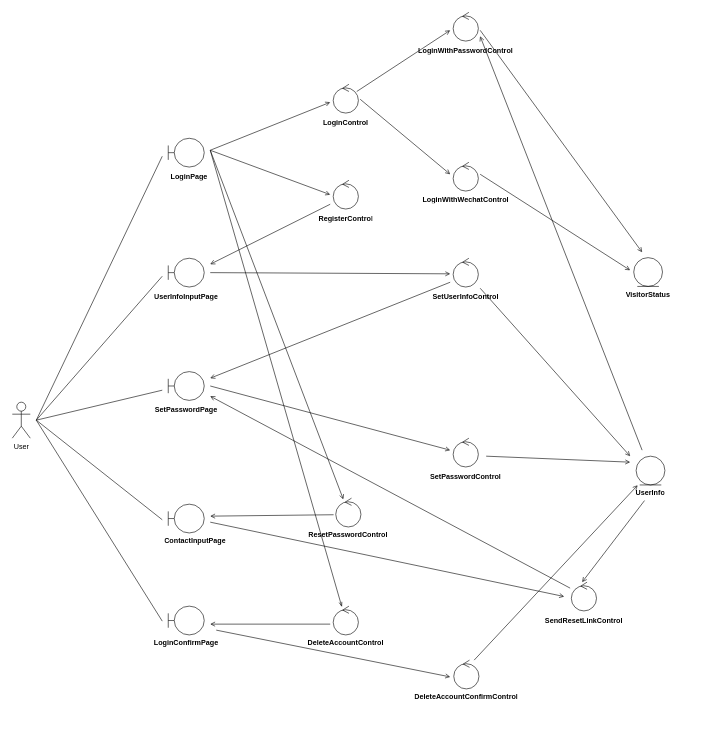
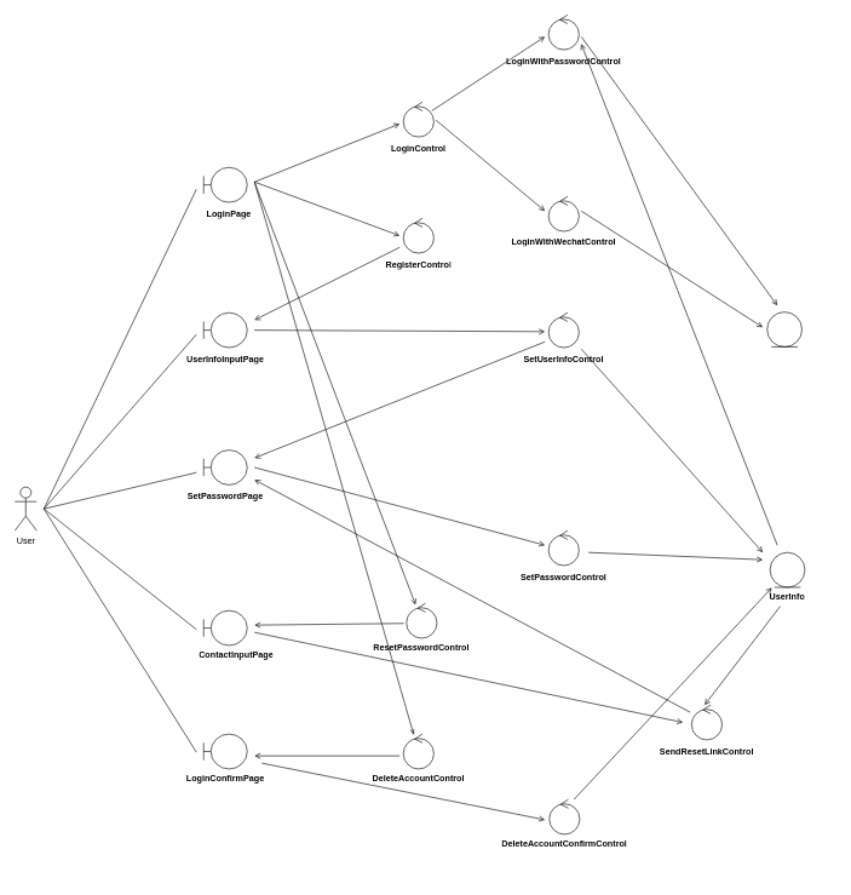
  <mxCell id="0" />
  <mxCell id="1" parent="0" />
  <mxCell id="2" style="rounded=0;orthogonalLoop=1;jettySize=auto;html=1;endArrow=none;endFill=0;" parent="1" edge="1"><mxGeometry relative="1" as="geometry"><mxPoint x="270" y="260" as="targetPoint" /><mxPoint x="60" y="700" as="sourcePoint" /></mxGeometry></mxCell>
  <mxCell id="3" style="rounded=0;orthogonalLoop=1;jettySize=auto;html=1;endArrow=none;endFill=0;" parent="1" edge="1"><mxGeometry relative="1" as="geometry"><mxPoint x="270" y="460" as="targetPoint" /><mxPoint x="60" y="700" as="sourcePoint" /></mxGeometry></mxCell>
  <mxCell id="4" value="User" style="shape=umlActor;verticalLabelPosition=bottom;verticalAlign=top;html=1;outlineConnect=0;" parent="1" vertex="1"><mxGeometry x="20" y="670" width="30" height="60" as="geometry" /></mxCell>
  <mxCell id="5" value="" style="group" parent="1" vertex="1" connectable="0"><mxGeometry x="280" y="230" width="100" height="110" as="geometry" /></mxCell>
  <mxCell id="6" style="rounded=0;orthogonalLoop=1;jettySize=auto;html=1;endArrow=open;endFill=0;" parent="5" edge="1"><mxGeometry relative="1" as="geometry"><mxPoint x="270" y="-60" as="targetPoint" /><mxPoint x="70" y="20" as="sourcePoint" /></mxGeometry></mxCell>
  <mxCell id="7" value="" style="shape=umlBoundary;whiteSpace=wrap;html=1;aspect=fixed;" parent="5" vertex="1"><mxGeometry width="60" height="48" as="geometry" /></mxCell>
  <mxCell id="8" value="&lt;b&gt;LoginPage&lt;/b&gt;" style="text;strokeColor=none;fillColor=none;align=center;verticalAlign=top;spacingLeft=4;spacingRight=4;overflow=hidden;rotatable=0;points=[[0,0.5],[1,0.5]];portConstraint=eastwest;whiteSpace=wrap;html=1;" parent="5" vertex="1"><mxGeometry x="-10" y="50" width="90" height="26" as="geometry" /></mxCell>
  <mxCell id="9" value="" style="group" parent="1" vertex="1" connectable="0"><mxGeometry x="540" y="140" width="100" height="110" as="geometry" /></mxCell>
  <mxCell id="10" value="" style="ellipse;shape=umlControl;whiteSpace=wrap;html=1;aspect=fixed;" parent="9" vertex="1"><mxGeometry x="15" width="42" height="48" as="geometry" /></mxCell>
  <mxCell id="11" value="&lt;b&gt;LoginControl&lt;/b&gt;" style="text;strokeColor=none;fillColor=none;align=center;verticalAlign=top;spacingLeft=4;spacingRight=4;overflow=hidden;rotatable=0;points=[[0,0.5],[1,0.5]];portConstraint=eastwest;whiteSpace=wrap;html=1;" parent="9" vertex="1"><mxGeometry x="-14" y="50" width="100" height="26" as="geometry" /></mxCell>
  <mxCell id="12" value="" style="group" parent="1" vertex="1" connectable="0"><mxGeometry x="740" y="270" width="140" height="110" as="geometry" /></mxCell>
  <mxCell id="13" style="rounded=0;orthogonalLoop=1;jettySize=auto;html=1;endArrow=open;endFill=0;" parent="12" edge="1"><mxGeometry relative="1" as="geometry"><mxPoint x="310" y="180" as="targetPoint" /><mxPoint x="60" y="20" as="sourcePoint" /></mxGeometry></mxCell>
  <mxCell id="14" value="" style="ellipse;shape=umlControl;whiteSpace=wrap;html=1;aspect=fixed;" parent="12" vertex="1"><mxGeometry x="15" width="42" height="48" as="geometry" /></mxCell>
  <mxCell id="15" value="&lt;b&gt;LoginWithWechatControl&lt;/b&gt;" style="text;strokeColor=none;fillColor=none;align=center;verticalAlign=top;spacingLeft=4;spacingRight=4;overflow=hidden;rotatable=0;points=[[0,0.5],[1,0.5]];portConstraint=eastwest;whiteSpace=wrap;html=1;" parent="12" vertex="1"><mxGeometry x="-51" y="48" width="174" height="26" as="geometry" /></mxCell>
  <mxCell id="16" value="" style="group" parent="1" vertex="1" connectable="0"><mxGeometry x="740" y="20" width="180" height="110" as="geometry" /></mxCell>
  <mxCell id="17" style="rounded=0;orthogonalLoop=1;jettySize=auto;html=1;endArrow=open;endFill=0;" parent="16" edge="1"><mxGeometry relative="1" as="geometry"><mxPoint x="330" y="400" as="targetPoint" /><mxPoint x="60" y="30" as="sourcePoint" /></mxGeometry></mxCell>
  <mxCell id="18" value="" style="ellipse;shape=umlControl;whiteSpace=wrap;html=1;aspect=fixed;" parent="16" vertex="1"><mxGeometry x="15" width="42" height="48" as="geometry" /></mxCell>
  <mxCell id="19" value="&lt;b&gt;LoginWithPasswordControl&lt;/b&gt;" style="text;strokeColor=none;fillColor=none;align=center;verticalAlign=top;spacingLeft=4;spacingRight=4;overflow=hidden;rotatable=0;points=[[0,0.5],[1,0.5]];portConstraint=eastwest;whiteSpace=wrap;html=1;" parent="16" vertex="1"><mxGeometry x="-69.75" y="50" width="211.5" height="26" as="geometry" /></mxCell>
  <mxCell id="20" value="" style="group" parent="1" vertex="1" connectable="0"><mxGeometry x="1030" y="400" width="100" height="106" as="geometry" /></mxCell>
  <mxCell id="21" value="" style="ellipse;shape=umlEntity;whiteSpace=wrap;html=1;aspect=fixed;" parent="20" vertex="1"><mxGeometry x="26" y="29" width="48" height="48" as="geometry" /></mxCell>
- <mxCell id="22" value="&lt;b&gt;VisitorStatus&lt;/b&gt;" style="text;strokeColor=none;fillColor=none;align=center;verticalAlign=top;spacingLeft=4;spacingRight=4;overflow=hidden;rotatable=0;points=[[0,0.5],[1,0.5]];portConstraint=eastwest;whiteSpace=wrap;html=1;" parent="20" vertex="1"><mxGeometry y="77" width="100" height="26" as="geometry" /></mxCell>
  <mxCell id="23" value="" style="group" parent="1" vertex="1" connectable="0"><mxGeometry x="1050" y="760" width="100" height="106" as="geometry" /></mxCell>
  <mxCell id="24" value="" style="ellipse;shape=umlEntity;whiteSpace=wrap;html=1;aspect=fixed;" parent="23" vertex="1"><mxGeometry x="10" width="48" height="48" as="geometry" /></mxCell>
  <mxCell id="25" value="&lt;b&gt;UserInfo&lt;/b&gt;" style="text;strokeColor=none;fillColor=none;align=center;verticalAlign=top;spacingLeft=4;spacingRight=4;overflow=hidden;rotatable=0;points=[[0,0.5],[1,0.5]];portConstraint=eastwest;whiteSpace=wrap;html=1;" parent="23" vertex="1"><mxGeometry x="-16" y="48" width="100" height="26" as="geometry" /></mxCell>
  <mxCell id="26" value="" style="group" parent="1" vertex="1" connectable="0"><mxGeometry x="540" y="300" width="100" height="110" as="geometry" /></mxCell>
  <mxCell id="27" value="" style="ellipse;shape=umlControl;whiteSpace=wrap;html=1;aspect=fixed;" parent="26" vertex="1"><mxGeometry x="15" width="42" height="48" as="geometry" /></mxCell>
  <mxCell id="28" value="&lt;b&gt;RegisterControl&lt;/b&gt;" style="text;strokeColor=none;fillColor=none;align=center;verticalAlign=top;spacingLeft=4;spacingRight=4;overflow=hidden;rotatable=0;points=[[0,0.5],[1,0.5]];portConstraint=eastwest;whiteSpace=wrap;html=1;" parent="26" vertex="1"><mxGeometry x="-14" y="50" width="100" height="26" as="geometry" /></mxCell>
  <mxCell id="29" value="" style="group" parent="1" vertex="1" connectable="0"><mxGeometry x="280" y="430" width="140" height="110" as="geometry" /></mxCell>
  <mxCell id="30" value="" style="shape=umlBoundary;whiteSpace=wrap;html=1;aspect=fixed;" parent="29" vertex="1"><mxGeometry width="60" height="48" as="geometry" /></mxCell>
  <mxCell id="31" value="&lt;b&gt;UserInfoInputPage&lt;/b&gt;" style="text;strokeColor=none;fillColor=none;align=center;verticalAlign=top;spacingLeft=4;spacingRight=4;overflow=hidden;rotatable=0;points=[[0,0.5],[1,0.5]];portConstraint=eastwest;whiteSpace=wrap;html=1;" parent="29" vertex="1"><mxGeometry x="-35" y="50" width="130" height="26" as="geometry" /></mxCell>
  <mxCell id="32" style="rounded=0;orthogonalLoop=1;jettySize=auto;html=1;endArrow=open;endFill=0;" parent="1" edge="1"><mxGeometry relative="1" as="geometry"><mxPoint x="550" y="340" as="sourcePoint" /><mxPoint x="350" y="440" as="targetPoint" /></mxGeometry></mxCell>
  <mxCell id="33" value="" style="group" parent="1" vertex="1" connectable="0"><mxGeometry x="740" y="430" width="140" height="110" as="geometry" /></mxCell>
  <mxCell id="34" value="" style="ellipse;shape=umlControl;whiteSpace=wrap;html=1;aspect=fixed;" parent="33" vertex="1"><mxGeometry x="15" width="42" height="48" as="geometry" /></mxCell>
  <mxCell id="35" value="&lt;b&gt;SetUserInfoControl&lt;/b&gt;" style="text;strokeColor=none;fillColor=none;align=center;verticalAlign=top;spacingLeft=4;spacingRight=4;overflow=hidden;rotatable=0;points=[[0,0.5],[1,0.5]];portConstraint=eastwest;whiteSpace=wrap;html=1;" parent="33" vertex="1"><mxGeometry x="-41" y="50" width="154" height="26" as="geometry" /></mxCell>
  <mxCell id="36" style="rounded=0;orthogonalLoop=1;jettySize=auto;html=1;endArrow=open;endFill=0;" parent="1" edge="1"><mxGeometry relative="1" as="geometry"><mxPoint x="1070" y="750" as="sourcePoint" /><mxPoint x="800" y="60" as="targetPoint" /></mxGeometry></mxCell>
  <mxCell id="37" value="" style="group" parent="1" vertex="1" connectable="0"><mxGeometry x="280" y="619" width="140" height="110" as="geometry" /></mxCell>
  <mxCell id="38" value="" style="shape=umlBoundary;whiteSpace=wrap;html=1;aspect=fixed;" parent="37" vertex="1"><mxGeometry width="60" height="48" as="geometry" /></mxCell>
  <mxCell id="39" value="&lt;b&gt;SetPasswordPage&lt;/b&gt;" style="text;strokeColor=none;fillColor=none;align=center;verticalAlign=top;spacingLeft=4;spacingRight=4;overflow=hidden;rotatable=0;points=[[0,0.5],[1,0.5]];portConstraint=eastwest;whiteSpace=wrap;html=1;" parent="37" vertex="1"><mxGeometry x="-35" y="50" width="130" height="26" as="geometry" /></mxCell>
  <mxCell id="40" value="" style="group" parent="1" vertex="1" connectable="0"><mxGeometry x="740" y="730" width="140" height="110" as="geometry" /></mxCell>
  <mxCell id="41" value="" style="ellipse;shape=umlControl;whiteSpace=wrap;html=1;aspect=fixed;" parent="40" vertex="1"><mxGeometry x="15" width="42" height="48" as="geometry" /></mxCell>
  <mxCell id="42" value="&lt;b&gt;SetPasswordControl&lt;/b&gt;" style="text;strokeColor=none;fillColor=none;align=center;verticalAlign=top;spacingLeft=4;spacingRight=4;overflow=hidden;rotatable=0;points=[[0,0.5],[1,0.5]];portConstraint=eastwest;whiteSpace=wrap;html=1;" parent="40" vertex="1"><mxGeometry x="-41" y="50" width="154" height="26" as="geometry" /></mxCell>
  <mxCell id="43" style="rounded=0;orthogonalLoop=1;jettySize=auto;html=1;endArrow=open;endFill=0;" parent="1" edge="1"><mxGeometry relative="1" as="geometry"><mxPoint x="810" y="760" as="sourcePoint" /><mxPoint x="1050" y="770" as="targetPoint" /></mxGeometry></mxCell>
  <mxCell id="44" style="rounded=0;orthogonalLoop=1;jettySize=auto;html=1;endArrow=open;endFill=0;" parent="1" source="10" edge="1"><mxGeometry relative="1" as="geometry"><mxPoint x="750" y="50" as="targetPoint" /></mxGeometry></mxCell>
  <mxCell id="45" style="rounded=0;orthogonalLoop=1;jettySize=auto;html=1;endArrow=open;endFill=0;" parent="1" edge="1"><mxGeometry relative="1" as="geometry"><mxPoint x="600" y="165" as="sourcePoint" /><mxPoint x="750" y="290" as="targetPoint" /></mxGeometry></mxCell>
  <mxCell id="46" style="rounded=0;orthogonalLoop=1;jettySize=auto;html=1;endArrow=open;endFill=0;" parent="1" edge="1"><mxGeometry relative="1" as="geometry"><mxPoint x="350" y="250" as="sourcePoint" /><mxPoint x="550" y="324" as="targetPoint" /></mxGeometry></mxCell>
  <mxCell id="47" style="rounded=0;orthogonalLoop=1;jettySize=auto;html=1;endArrow=open;endFill=0;" parent="1" edge="1"><mxGeometry relative="1" as="geometry"><mxPoint x="350" y="870" as="sourcePoint" /><mxPoint x="940" y="994" as="targetPoint" /></mxGeometry></mxCell>
  <mxCell id="48" value="" style="group" parent="1" vertex="1" connectable="0"><mxGeometry x="484.25" y="830" width="186" height="110" as="geometry" /></mxCell>
  <mxCell id="49" value="" style="group" parent="48" vertex="1" connectable="0"><mxGeometry x="3" width="186" height="74" as="geometry" /></mxCell>
  <mxCell id="50" value="&lt;b&gt;ResetPasswordControl&lt;/b&gt;" style="text;strokeColor=none;fillColor=none;align=center;verticalAlign=top;spacingLeft=4;spacingRight=4;overflow=hidden;rotatable=0;points=[[0,0.5],[1,0.5]];portConstraint=eastwest;whiteSpace=wrap;html=1;" parent="49" vertex="1"><mxGeometry y="48" width="186" height="26" as="geometry" /></mxCell>
  <mxCell id="51" value="" style="ellipse;shape=umlControl;whiteSpace=wrap;html=1;aspect=fixed;" parent="49" vertex="1"><mxGeometry x="72" width="42" height="48" as="geometry" /></mxCell>
  <mxCell id="52" style="rounded=0;orthogonalLoop=1;jettySize=auto;html=1;exitX=-0.085;exitY=0.576;exitDx=0;exitDy=0;exitPerimeter=0;endArrow=open;endFill=0;" parent="1" source="51" edge="1"><mxGeometry relative="1" as="geometry"><mxPoint x="350" y="860" as="targetPoint" /></mxGeometry></mxCell>
  <mxCell id="53" value="" style="group" parent="1" vertex="1" connectable="0"><mxGeometry x="880" y="970" width="186" height="130" as="geometry" /></mxCell>
  <mxCell id="54" value="" style="group" parent="53" vertex="1" connectable="0"><mxGeometry x="57" width="100" height="110" as="geometry" /></mxCell>
  <mxCell id="55" value="" style="ellipse;shape=umlControl;whiteSpace=wrap;html=1;aspect=fixed;" parent="54" vertex="1"><mxGeometry x="15" width="42" height="48" as="geometry" /></mxCell>
  <mxCell id="56" value="&lt;b&gt;SendResetLinkControl&lt;/b&gt;" style="text;strokeColor=none;fillColor=none;align=center;verticalAlign=top;spacingLeft=4;spacingRight=4;overflow=hidden;rotatable=0;points=[[0,0.5],[1,0.5]];portConstraint=eastwest;whiteSpace=wrap;html=1;" parent="53" vertex="1"><mxGeometry y="50" width="186" height="26" as="geometry" /></mxCell>
  <mxCell id="57" style="rounded=0;orthogonalLoop=1;jettySize=auto;html=1;endArrow=open;endFill=0;" parent="1" source="25" edge="1"><mxGeometry relative="1" as="geometry"><mxPoint x="970" y="970" as="targetPoint" /></mxGeometry></mxCell>
  <mxCell id="58" value="" style="group" parent="1" vertex="1" connectable="0"><mxGeometry x="220" y="840" width="190" height="74" as="geometry" /></mxCell>
  <mxCell id="59" value="" style="shape=umlBoundary;whiteSpace=wrap;html=1;aspect=fixed;" parent="58" vertex="1"><mxGeometry x="60" width="60" height="48" as="geometry" /></mxCell>
  <mxCell id="60" value="&lt;b&gt;ContactInputPage&lt;/b&gt;" style="text;strokeColor=none;fillColor=none;align=center;verticalAlign=top;spacingLeft=4;spacingRight=4;overflow=hidden;rotatable=0;points=[[0,0.5],[1,0.5]];portConstraint=eastwest;whiteSpace=wrap;html=1;" parent="58" vertex="1"><mxGeometry x="10" y="48" width="190" height="26" as="geometry" /></mxCell>
  <mxCell id="61" style="rounded=0;orthogonalLoop=1;jettySize=auto;html=1;endArrow=open;endFill=0;" parent="1" edge="1"><mxGeometry relative="1" as="geometry"><mxPoint x="950" y="980" as="sourcePoint" /><mxPoint x="350" y="660" as="targetPoint" /></mxGeometry></mxCell>
  <mxCell id="62" value="" style="group" parent="1" vertex="1" connectable="0"><mxGeometry x="280" y="1010" width="170" height="110" as="geometry" /></mxCell>
  <mxCell id="63" value="" style="shape=umlBoundary;whiteSpace=wrap;html=1;aspect=fixed;" parent="62" vertex="1"><mxGeometry width="60" height="48" as="geometry" /></mxCell>
  <mxCell id="64" value="&lt;b&gt;LoginConfirmPage&lt;/b&gt;" style="text;strokeColor=none;fillColor=none;align=center;verticalAlign=top;spacingLeft=4;spacingRight=4;overflow=hidden;rotatable=0;points=[[0,0.5],[1,0.5]];portConstraint=eastwest;whiteSpace=wrap;html=1;" parent="62" vertex="1"><mxGeometry x="-60" y="48" width="180" height="26" as="geometry" /></mxCell>
  <mxCell id="65" style="rounded=0;orthogonalLoop=1;jettySize=auto;html=1;endArrow=open;endFill=0;" parent="1" edge="1"><mxGeometry relative="1" as="geometry"><mxPoint x="550" y="1040" as="sourcePoint" /><mxPoint x="350" y="1040" as="targetPoint" /></mxGeometry></mxCell>
  <mxCell id="66" value="" style="group" parent="1" vertex="1" connectable="0"><mxGeometry x="684" y="1100" width="280" height="110" as="geometry" /></mxCell>
  <mxCell id="67" value="" style="group" parent="66" vertex="1" connectable="0"><mxGeometry x="57" width="176" height="110" as="geometry" /></mxCell>
  <mxCell id="68" value="" style="ellipse;shape=umlControl;whiteSpace=wrap;html=1;aspect=fixed;" parent="67" vertex="1"><mxGeometry x="15" width="42" height="48" as="geometry" /></mxCell>
  <mxCell id="69" value="&lt;b&gt;DeleteAccountConfirmControl&lt;/b&gt;" style="text;strokeColor=none;fillColor=none;align=center;verticalAlign=top;spacingLeft=4;spacingRight=4;overflow=hidden;rotatable=0;points=[[0,0.5],[1,0.5]];portConstraint=eastwest;whiteSpace=wrap;html=1;" parent="67" vertex="1"><mxGeometry x="-104" y="48" width="280" height="26" as="geometry" /></mxCell>
  <mxCell id="70" style="rounded=0;orthogonalLoop=1;jettySize=auto;html=1;entryX=0.285;entryY=0.02;entryDx=0;entryDy=0;entryPerimeter=0;endArrow=open;endFill=0;" parent="1" target="25" edge="1"><mxGeometry relative="1" as="geometry"><mxPoint x="790" y="1100" as="sourcePoint" /></mxGeometry></mxCell>
  <mxCell id="71" style="rounded=0;orthogonalLoop=1;jettySize=auto;html=1;endArrow=open;endFill=0;" parent="1" edge="1"><mxGeometry relative="1" as="geometry"><mxPoint x="750" y="456" as="targetPoint" /><mxPoint x="350" y="454" as="sourcePoint" /></mxGeometry></mxCell>
  <mxCell id="72" style="rounded=0;orthogonalLoop=1;jettySize=auto;html=1;endArrow=open;endFill=0;" parent="1" edge="1"><mxGeometry relative="1" as="geometry"><mxPoint x="750" y="750" as="targetPoint" /><mxPoint x="350" y="643" as="sourcePoint" /></mxGeometry></mxCell>
  <mxCell id="73" style="rounded=0;orthogonalLoop=1;jettySize=auto;html=1;endArrow=open;endFill=0;" parent="1" edge="1"><mxGeometry relative="1" as="geometry"><mxPoint x="350" y="630" as="targetPoint" /><mxPoint x="750" y="470" as="sourcePoint" /></mxGeometry></mxCell>
  <mxCell id="74" style="rounded=0;orthogonalLoop=1;jettySize=auto;html=1;endArrow=open;endFill=0;" parent="1" edge="1"><mxGeometry relative="1" as="geometry"><mxPoint x="360" y="1050" as="sourcePoint" /><mxPoint x="750" y="1128" as="targetPoint" /></mxGeometry></mxCell>
  <mxCell id="75" style="rounded=0;orthogonalLoop=1;jettySize=auto;html=1;endArrow=open;endFill=0;" parent="1" target="51" edge="1"><mxGeometry relative="1" as="geometry"><mxPoint x="350" y="250" as="sourcePoint" /></mxGeometry></mxCell>
  <mxCell id="76" value="" style="group" parent="1" vertex="1" connectable="0"><mxGeometry x="540" y="1010" width="143" height="110" as="geometry" /></mxCell>
  <mxCell id="77" value="" style="ellipse;shape=umlControl;whiteSpace=wrap;html=1;aspect=fixed;" parent="76" vertex="1"><mxGeometry x="15" width="42" height="48" as="geometry" /></mxCell>
  <mxCell id="78" value="&lt;b&gt;DeleteAccountControl&lt;/b&gt;" style="text;strokeColor=none;fillColor=none;align=center;verticalAlign=top;spacingLeft=4;spacingRight=4;overflow=hidden;rotatable=0;points=[[0,0.5],[1,0.5]];portConstraint=eastwest;whiteSpace=wrap;html=1;" parent="76" vertex="1"><mxGeometry x="-57" y="48" width="186" height="26" as="geometry" /></mxCell>
  <mxCell id="79" style="rounded=0;orthogonalLoop=1;jettySize=auto;html=1;endArrow=openThin;endFill=0;" parent="1" target="77" edge="1"><mxGeometry relative="1" as="geometry"><mxPoint x="350" y="250" as="sourcePoint" /></mxGeometry></mxCell>
  <mxCell id="80" style="rounded=0;orthogonalLoop=1;jettySize=auto;html=1;endArrow=open;endFill=0;" parent="1" edge="1"><mxGeometry relative="1" as="geometry"><mxPoint x="1050" y="760" as="targetPoint" /><mxPoint x="800" y="480" as="sourcePoint" /></mxGeometry></mxCell>
  <mxCell id="81" style="rounded=0;orthogonalLoop=1;jettySize=auto;html=1;endArrow=none;endFill=0;" parent="1" edge="1"><mxGeometry relative="1" as="geometry"><mxPoint x="270" y="650" as="targetPoint" /><mxPoint x="60" y="700" as="sourcePoint" /></mxGeometry></mxCell>
  <mxCell id="82" style="rounded=0;orthogonalLoop=1;jettySize=auto;html=1;endArrow=none;endFill=0;" parent="1" edge="1"><mxGeometry relative="1" as="geometry"><mxPoint x="270" y="866" as="targetPoint" /><mxPoint x="60" y="700" as="sourcePoint" /></mxGeometry></mxCell>
  <mxCell id="83" style="rounded=0;orthogonalLoop=1;jettySize=auto;html=1;endArrow=none;endFill=0;" parent="1" edge="1"><mxGeometry relative="1" as="geometry"><mxPoint x="270" y="1035" as="targetPoint" /><mxPoint x="60" y="700" as="sourcePoint" /></mxGeometry></mxCell>
